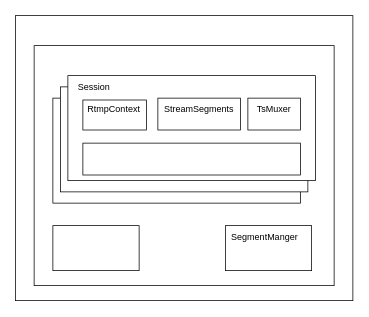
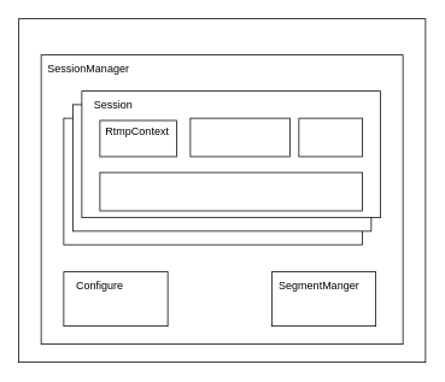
  <mxCell id="0" />
  <mxCell id="1" parent="0" />
  <mxCell id="2" value="" style="rounded=0;whiteSpace=wrap;html=1;" vertex="1" parent="1"><mxGeometry x="20" y="20" width="450" height="380" as="geometry" /></mxCell>
  <mxCell id="3" value="" style="rounded=0;whiteSpace=wrap;html=1;" vertex="1" parent="1"><mxGeometry x="45" y="60" width="400" height="320" as="geometry" /></mxCell>
+ <mxCell id="4" value="SessionManager" style="text;html=1;strokeColor=none;fillColor=none;align=center;verticalAlign=middle;whiteSpace=wrap;rounded=0;" vertex="1" parent="1"><mxGeometry x="45" y="60" width="105" height="30" as="geometry" /></mxCell>
  <mxCell id="5" value="" style="rounded=0;whiteSpace=wrap;html=1;" vertex="1" parent="1"><mxGeometry x="70" y="130" width="330" height="140" as="geometry" /></mxCell>
  <mxCell id="6" value="" style="rounded=0;whiteSpace=wrap;html=1;" vertex="1" parent="1"><mxGeometry x="80" y="115" width="330" height="140" as="geometry" /></mxCell>
  <mxCell id="7" value="" style="rounded=0;whiteSpace=wrap;html=1;" vertex="1" parent="1"><mxGeometry x="90" y="100" width="330" height="140" as="geometry" /></mxCell>
  <mxCell id="8" value="Session" style="text;html=1;strokeColor=none;fillColor=none;align=center;verticalAlign=middle;whiteSpace=wrap;rounded=0;" vertex="1" parent="1"><mxGeometry x="90" y="100" width="70" height="30" as="geometry" /></mxCell>
  <mxCell id="9" value="" style="rounded=0;whiteSpace=wrap;html=1;" vertex="1" parent="1"><mxGeometry x="300" y="300" width="115" height="60" as="geometry" /></mxCell>
  <mxCell id="10" value="SegmentManger" style="text;html=1;strokeColor=none;fillColor=none;align=center;verticalAlign=middle;whiteSpace=wrap;rounded=0;" vertex="1" parent="1"><mxGeometry x="300" y="300" width="105" height="30" as="geometry" /></mxCell>
  <mxCell id="11" value="" style="rounded=0;whiteSpace=wrap;html=1;" vertex="1" parent="1"><mxGeometry x="110" y="132.5" width="84.71" height="40" as="geometry" /></mxCell>
  <mxCell id="12" value="RtmpContext" style="text;html=1;strokeColor=none;fillColor=none;align=center;verticalAlign=middle;whiteSpace=wrap;rounded=0;" vertex="1" parent="1"><mxGeometry x="110" y="130" width="82.5" height="30" as="geometry" /></mxCell>
  <mxCell id="13" value="" style="rounded=0;whiteSpace=wrap;html=1;" vertex="1" parent="1"><mxGeometry x="210" y="130" width="110" height="42.5" as="geometry" /></mxCell>
- <mxCell id="14" value="StreamSegments" style="text;html=1;strokeColor=none;fillColor=none;align=center;verticalAlign=middle;whiteSpace=wrap;rounded=0;" vertex="1" parent="1"><mxGeometry x="210" y="130" width="110" height="30" as="geometry" /></mxCell>
  <mxCell id="15" value="" style="rounded=0;whiteSpace=wrap;html=1;" vertex="1" parent="1"><mxGeometry x="330" y="130" width="70" height="42.5" as="geometry" /></mxCell>
- <mxCell id="16" value="TsMuxer" style="text;html=1;strokeColor=none;fillColor=none;align=center;verticalAlign=middle;whiteSpace=wrap;rounded=0;" vertex="1" parent="1"><mxGeometry x="330" y="130" width="70" height="30" as="geometry" /></mxCell>
  <mxCell id="17" value="" style="rounded=0;whiteSpace=wrap;html=1;" vertex="1" parent="1"><mxGeometry x="110" y="190" width="290" height="42.5" as="geometry" /></mxCell>
  <mxCell id="18" value="" style="rounded=0;whiteSpace=wrap;html=1;" vertex="1" parent="1"><mxGeometry x="70" y="300" width="115" height="60" as="geometry" /></mxCell>
+ <mxCell id="19" value="Configure" style="text;html=1;strokeColor=none;fillColor=none;align=center;verticalAlign=middle;whiteSpace=wrap;rounded=0;" vertex="1" parent="1"><mxGeometry x="70" y="300" width="80" height="30" as="geometry" /></mxCell>
